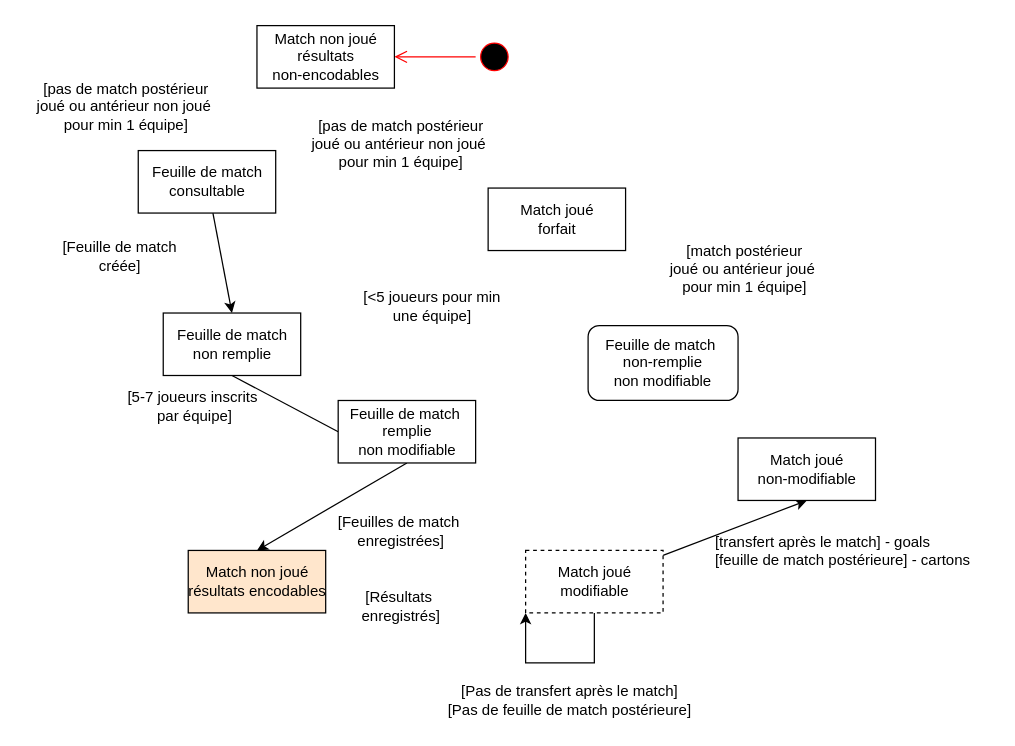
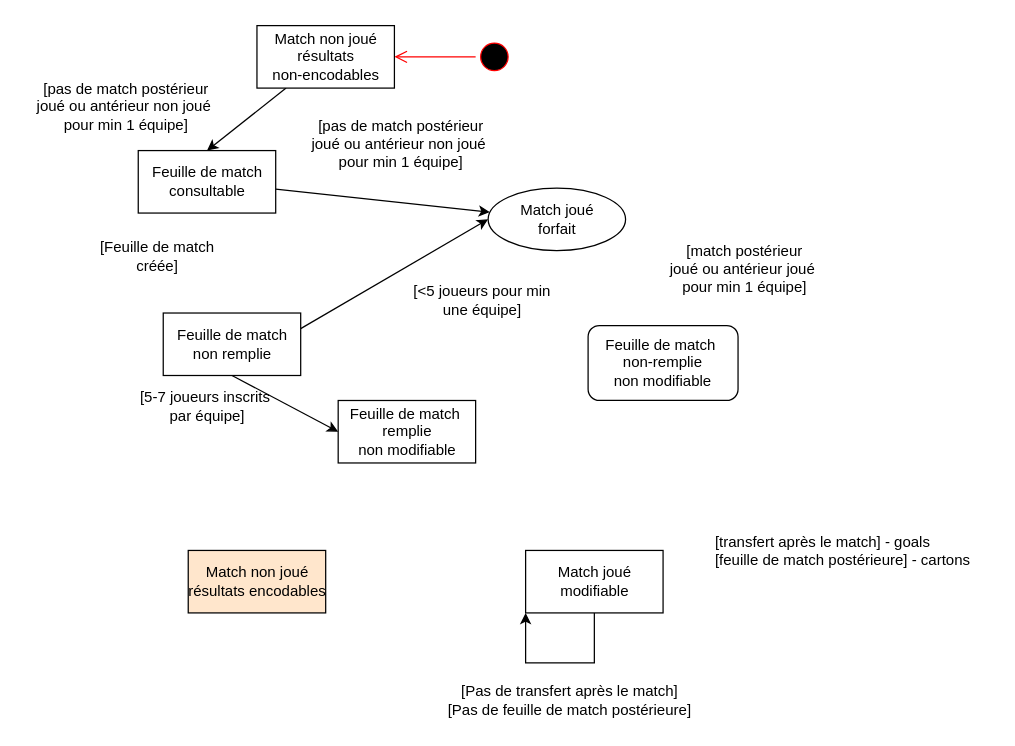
  <mxCell id="0" />
  <mxCell id="1" parent="0" />
  <mxCell id="2" value="" style="ellipse;html=1;shape=startState;fillColor=#000000;strokeColor=#ff0000;" parent="1" vertex="1"><mxGeometry x="380" y="30" width="30" height="30" as="geometry" /></mxCell>
  <mxCell id="3" value="" style="edgeStyle=orthogonalEdgeStyle;html=1;verticalAlign=bottom;endArrow=open;endSize=8;strokeColor=#ff0000;entryX=1;entryY=0.5;entryDx=0;entryDy=0;" parent="1" source="2" target="6" edge="1"><mxGeometry relative="1" as="geometry"><mxPoint x="195" y="100" as="targetPoint" /></mxGeometry></mxCell>
+ <mxCell id="4" style="rounded=0;orthogonalLoop=1;jettySize=auto;html=1;entryX=0.5;entryY=0;entryDx=0;entryDy=0;" parent="1" source="6" target="21" edge="1"><mxGeometry relative="1" as="geometry"><mxPoint x="205" y="110" as="targetPoint" /></mxGeometry></mxCell>
+ <mxCell id="5" style="rounded=0;orthogonalLoop=1;jettySize=auto;html=1;entryX=0;entryY=0.5;entryDx=0;entryDy=0;exitX=1;exitY=0.25;exitDx=0;exitDy=0;" parent="1" source="8" target="15" edge="1"><mxGeometry relative="1" as="geometry" /></mxCell>
  <mxCell id="6" value="Match non joué&lt;br&gt;résultats &lt;br&gt;non-encodables" style="html=1;" parent="1" vertex="1"><mxGeometry x="205" y="20" width="110" height="50" as="geometry" /></mxCell>
- <mxCell id="7" style="rounded=0;orthogonalLoop=1;jettySize=auto;html=1;exitX=0.5;exitY=1;exitDx=0;exitDy=0;entryX=0;entryY=0.5;entryDx=0;entryDy=0;endArrow=none;" parent="1" source="8" target="11" edge="1"><mxGeometry relative="1" as="geometry" /></mxCell>
+ <mxCell id="7" style="rounded=0;orthogonalLoop=1;jettySize=auto;html=1;exitX=0.5;exitY=1;exitDx=0;exitDy=0;entryX=0;entryY=0.5;entryDx=0;entryDy=0;" parent="1" source="8" target="11" edge="1"><mxGeometry relative="1" as="geometry" /></mxCell>
  <mxCell id="8" value="Feuille de match &lt;br&gt;non remplie" style="html=1;" parent="1" vertex="1"><mxGeometry x="130" y="250" width="110" height="50" as="geometry" /></mxCell>
- <mxCell id="9" value="[5-7 joueurs inscrits&amp;nbsp;&lt;br&gt;par équipe]" style="text;html=1;align=center;verticalAlign=middle;resizable=0;points=[];autosize=1;" parent="1" vertex="1"><mxGeometry x="95" y="310" width="120" height="30" as="geometry" /></mxCell>
- <mxCell id="10" style="rounded=0;orthogonalLoop=1;jettySize=auto;html=1;entryX=0.5;entryY=0;entryDx=0;entryDy=0;exitX=0.5;exitY=1;exitDx=0;exitDy=0;" parent="1" source="11" target="12" edge="1"><mxGeometry relative="1" as="geometry" /></mxCell>
+ <mxCell id="9" value="[5-7 joueurs inscrits&amp;nbsp;&lt;br&gt;par équipe]" style="text;html=1;align=center;verticalAlign=middle;resizable=0;points=[];autosize=1;" parent="1" vertex="1"><mxGeometry x="105" y="310" width="120" height="30" as="geometry" /></mxCell>
  <mxCell id="11" value="Feuille de match&amp;nbsp;&lt;br&gt;remplie&lt;br&gt;non modifiable" style="html=1;" parent="1" vertex="1"><mxGeometry x="270" y="320" width="110" height="50" as="geometry" /></mxCell>
  <mxCell id="12" value="Match non joué&lt;br&gt;résultats encodables" style="html=1;fillColor=#ffe6cc;" parent="1" vertex="1"><mxGeometry x="150" y="440" width="110" height="50" as="geometry" /></mxCell>
- <mxCell id="13" value="[Résultats&amp;nbsp;&lt;br&gt;enregistrés]" style="text;html=1;align=center;verticalAlign=middle;resizable=0;points=[];autosize=1;" parent="1" vertex="1"><mxGeometry x="280" y="470" width="80" height="30" as="geometry" /></mxCell>
- <mxCell id="14" value="[&amp;lt;5 joueurs pour min&lt;br&gt;une équipe]" style="text;html=1;align=center;verticalAlign=middle;resizable=0;points=[];autosize=1;" parent="1" vertex="1"><mxGeometry x="280" y="230" width="130" height="30" as="geometry" /></mxCell>
- <mxCell id="15" value="Match joué&lt;br&gt;forfait" style="html=1;" parent="1" vertex="1"><mxGeometry x="390" y="150" width="110" height="50" as="geometry" /></mxCell>
- <mxCell id="16" value="[Feuille de match &lt;br&gt;créée]" style="text;html=1;align=center;verticalAlign=middle;resizable=0;points=[];autosize=1;" parent="1" vertex="1"><mxGeometry x="40" y="190" width="110" height="30" as="geometry" /></mxCell>
- <mxCell id="17" style="rounded=0;orthogonalLoop=1;jettySize=auto;html=1;entryX=0.5;entryY=1;entryDx=0;entryDy=0;" edge="1" parent="1" source="18" target="28"><mxGeometry relative="1" as="geometry" /></mxCell>
- <mxCell id="18" value="Match joué&lt;br&gt;modifiable" style="html=1;dashed=1;" parent="1" vertex="1"><mxGeometry x="420" y="440" width="110" height="50" as="geometry" /></mxCell>
+ <mxCell id="14" value="[&amp;lt;5 joueurs pour min&lt;br&gt;une équipe]" style="text;html=1;align=center;verticalAlign=middle;resizable=0;points=[];autosize=1;" parent="1" vertex="1"><mxGeometry x="320" y="225" width="130" height="30" as="geometry" /></mxCell>
+ <mxCell id="15" value="Match joué&lt;br&gt;forfait" style="ellipse;html=1;" parent="1" vertex="1"><mxGeometry x="390" y="150" width="110" height="50" as="geometry" /></mxCell>
+ <mxCell id="16" value="[Feuille de match &lt;br&gt;créée]" style="text;html=1;align=center;verticalAlign=middle;resizable=0;points=[];autosize=1;" parent="1" vertex="1"><mxGeometry y="190" width="110" height="30" as="geometry" x="70" /></mxCell>
+ <mxCell id="18" value="Match joué&lt;br&gt;modifiable" style="html=1;" parent="1" vertex="1"><mxGeometry x="420" y="440" width="110" height="50" as="geometry" /></mxCell>
  <mxCell id="19" value="[pas de match postérieur&lt;br&gt;joué ou antérieur non joué&amp;nbsp;&lt;br&gt;pour min 1 équipe]" style="text;html=1;align=center;verticalAlign=middle;resizable=0;points=[];autosize=1;" parent="1" vertex="1"><mxGeometry x="20" y="60" width="160" height="50" as="geometry" /></mxCell>
- <mxCell id="20" style="edgeStyle=none;rounded=0;orthogonalLoop=1;jettySize=auto;html=1;entryX=0.5;entryY=0;entryDx=0;entryDy=0;" parent="1" source="21" target="8" edge="1"><mxGeometry relative="1" as="geometry" /></mxCell>
+ <mxCell id="20" style="edgeStyle=none;rounded=0;orthogonalLoop=1;jettySize=auto;html=1;" parent="1" source="21" target="15" edge="1"><mxGeometry relative="1" as="geometry" /></mxCell>
  <mxCell id="21" value="Feuille de match&lt;br&gt;consultable" style="html=1;" parent="1" vertex="1"><mxGeometry x="110" y="120" width="110" height="50" as="geometry" /></mxCell>
  <mxCell id="22" value="[pas de match postérieur&lt;br&gt;joué ou antérieur non joué&amp;nbsp;&lt;br&gt;pour min 1 équipe]" style="text;html=1;align=center;verticalAlign=middle;resizable=0;points=[];autosize=1;" parent="1" vertex="1"><mxGeometry x="240" y="90" width="160" height="50" as="geometry" /></mxCell>
  <mxCell id="23" value="Feuille de match&amp;nbsp;&lt;br&gt;non-remplie&lt;br&gt;non modifiable" style="whiteSpace=wrap;html=1;rounded=1;" parent="1" vertex="1"><mxGeometry x="470" y="260" width="120" height="60" as="geometry" /></mxCell>
  <mxCell id="24" value="[match postérieur&lt;br&gt;joué ou antérieur joué&amp;nbsp;&lt;br&gt;pour min 1 équipe]" style="text;html=1;align=center;verticalAlign=middle;resizable=0;points=[];autosize=1;" parent="1" vertex="1"><mxGeometry x="530" y="190" width="130" height="50" as="geometry" /></mxCell>
  <mxCell id="25" value="[Pas de transfert après le match]&lt;br&gt;[Pas de feuille de match postérieure]" style="text;html=1;align=center;verticalAlign=middle;resizable=0;points=[];autosize=1;" vertex="1" parent="1"><mxGeometry x="350" y="545" width="210" height="30" as="geometry" /></mxCell>
- <mxCell id="26" value="[Feuilles de match&amp;nbsp;&lt;br&gt;enregistrées]" style="text;html=1;align=center;verticalAlign=middle;resizable=0;points=[];autosize=1;" vertex="1" parent="1"><mxGeometry x="260" y="410" width="120" height="30" as="geometry" /></mxCell>
  <mxCell id="27" style="edgeStyle=orthogonalEdgeStyle;rounded=0;orthogonalLoop=1;jettySize=auto;html=1;entryX=0;entryY=1;entryDx=0;entryDy=0;exitX=0.5;exitY=1;exitDx=0;exitDy=0;" edge="1" parent="1" source="18" target="18"><mxGeometry relative="1" as="geometry"><Array as="points"><mxPoint x="475" y="530" /><mxPoint x="420" y="530" /></Array></mxGeometry></mxCell>
- <mxCell id="28" value="Match joué&lt;br&gt;non-modifiable" style="html=1;" vertex="1" parent="1"><mxGeometry x="590" y="350" width="110" height="50" as="geometry" /></mxCell>
  <mxCell id="29" value="&lt;span style=&quot;font-family: &amp;#34;helvetica&amp;#34; ; font-size: 12px ; font-style: normal ; font-weight: 400 ; letter-spacing: normal ; text-align: center ; text-indent: 0px ; text-transform: none ; word-spacing: 0px ; float: none ; display: inline&quot;&gt;[transfert après le match] - goals&lt;/span&gt;&lt;br style=&quot;font-family: &amp;#34;helvetica&amp;#34; ; font-size: 12px ; font-style: normal ; font-weight: 400 ; letter-spacing: normal ; text-align: center ; text-indent: 0px ; text-transform: none ; word-spacing: 0px&quot;&gt;&lt;span style=&quot;font-family: &amp;#34;helvetica&amp;#34; ; font-size: 12px ; font-style: normal ; font-weight: 400 ; letter-spacing: normal ; text-align: center ; text-indent: 0px ; text-transform: none ; word-spacing: 0px ; float: none ; display: inline&quot;&gt;[feuille de match postérieure] - cartons&lt;/span&gt;" style="text;whiteSpace=wrap;html=1;" vertex="1" parent="1"><mxGeometry x="570" y="420" width="220" height="40" as="geometry" /></mxCell>
